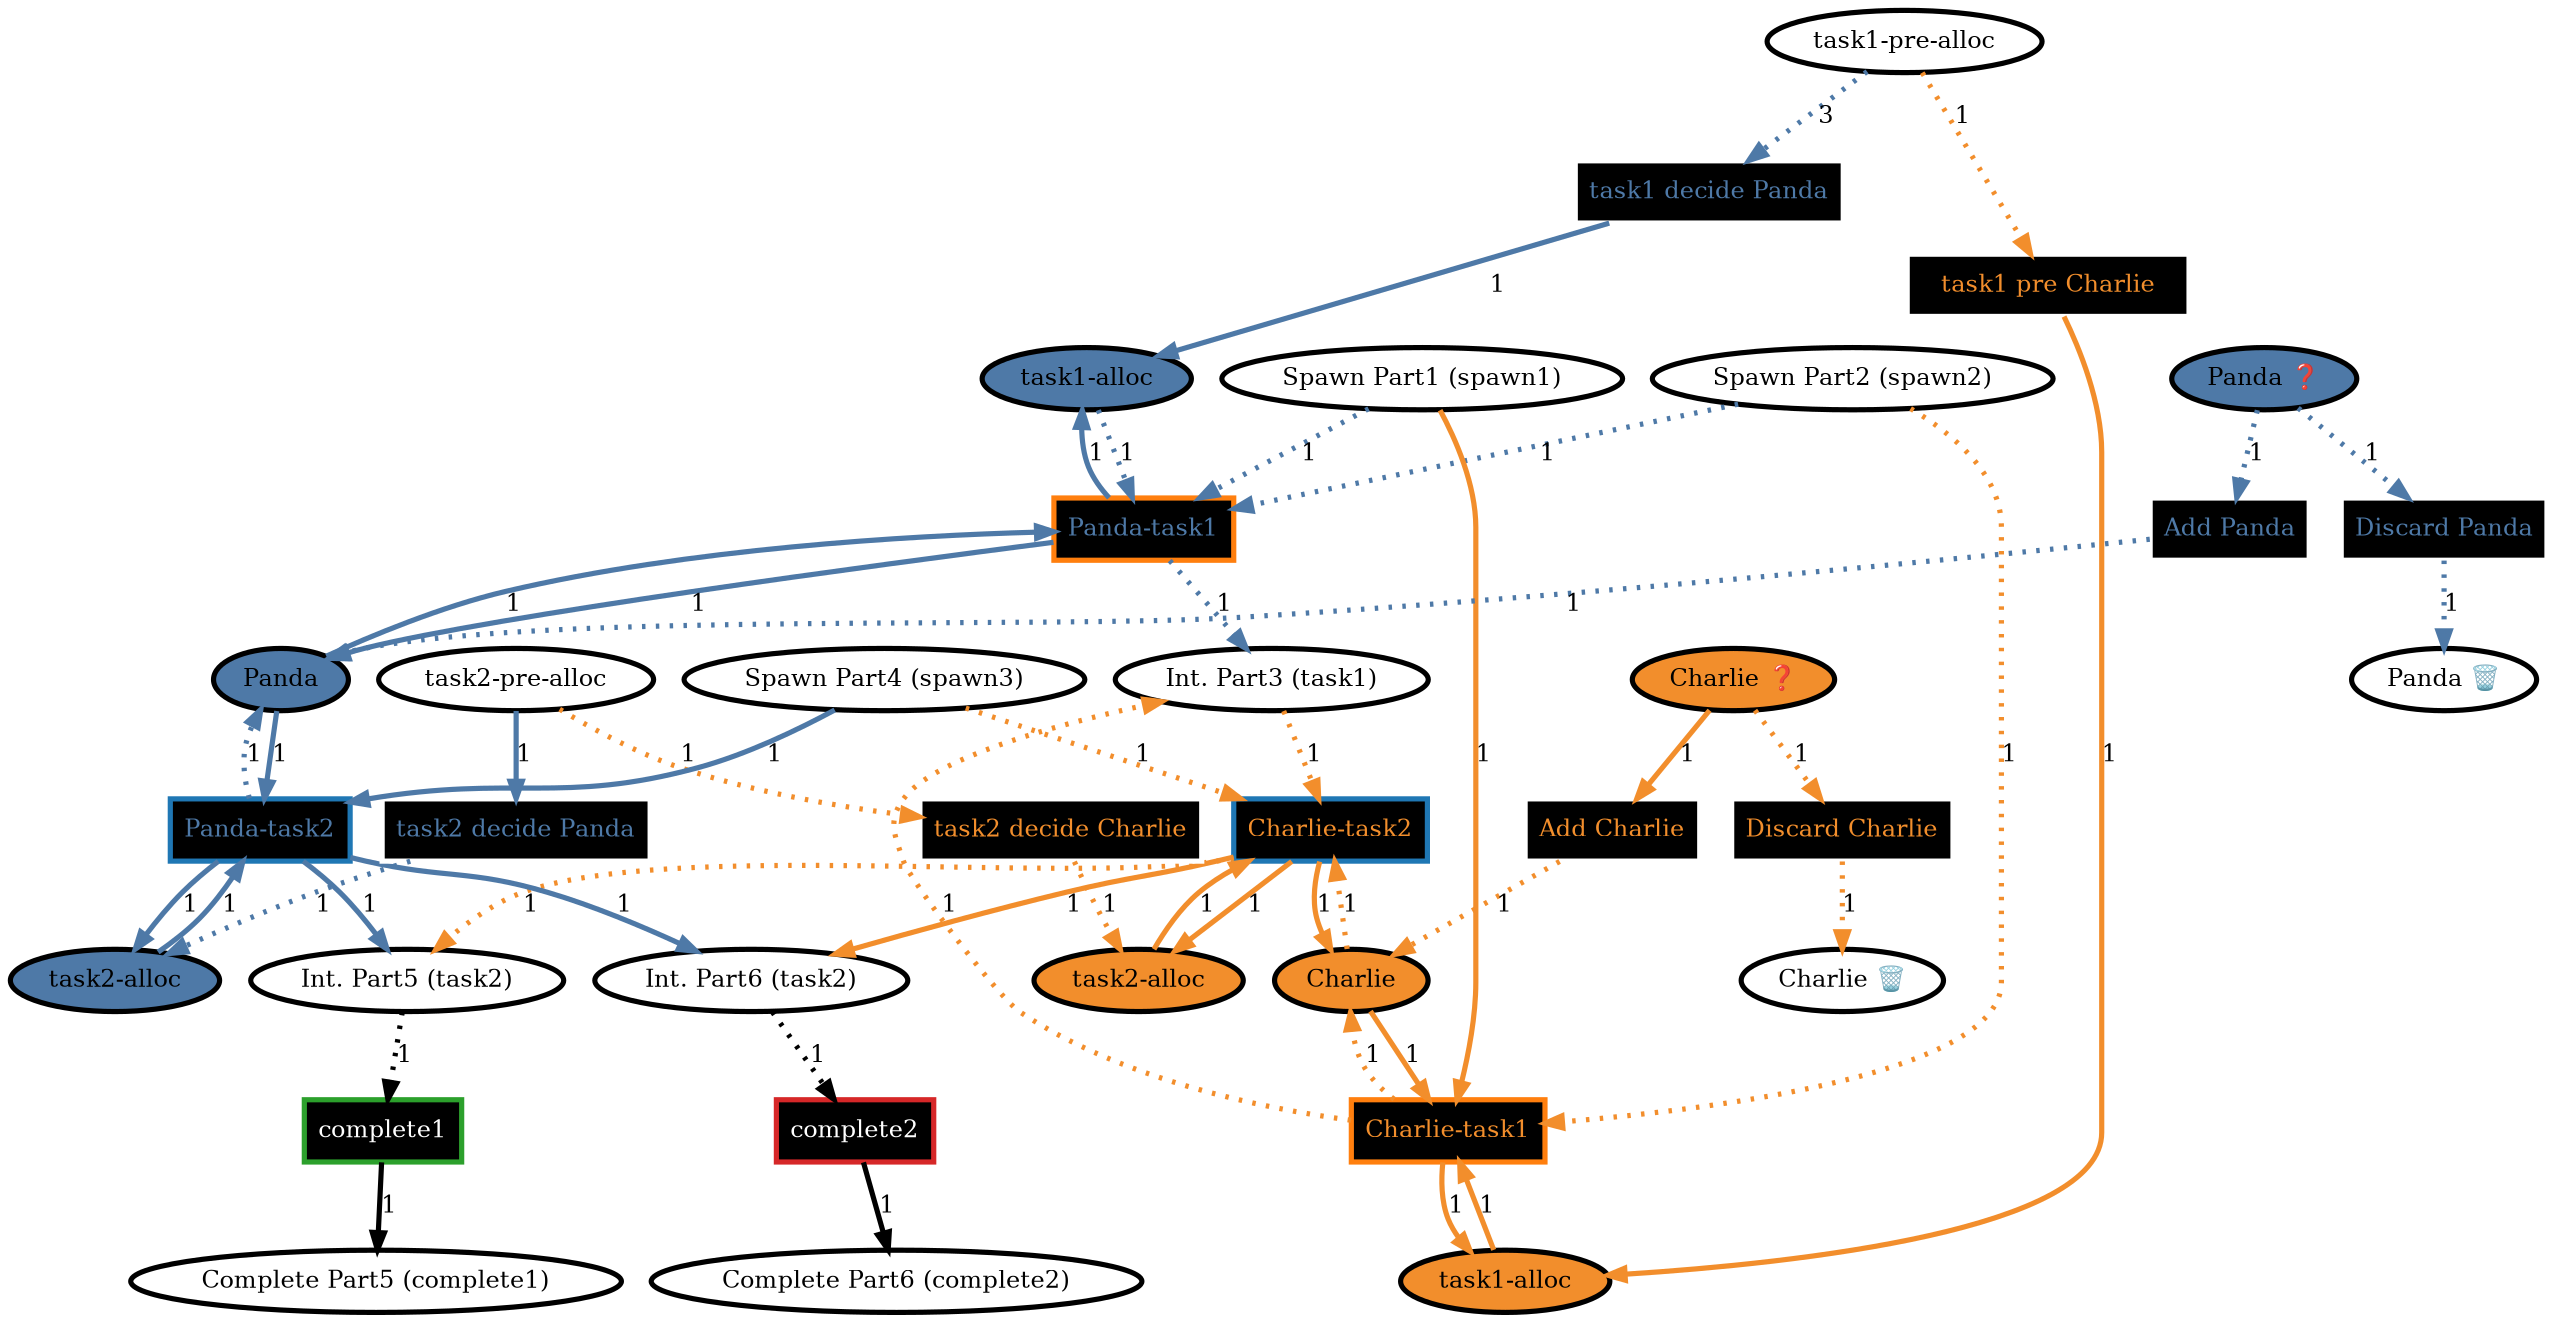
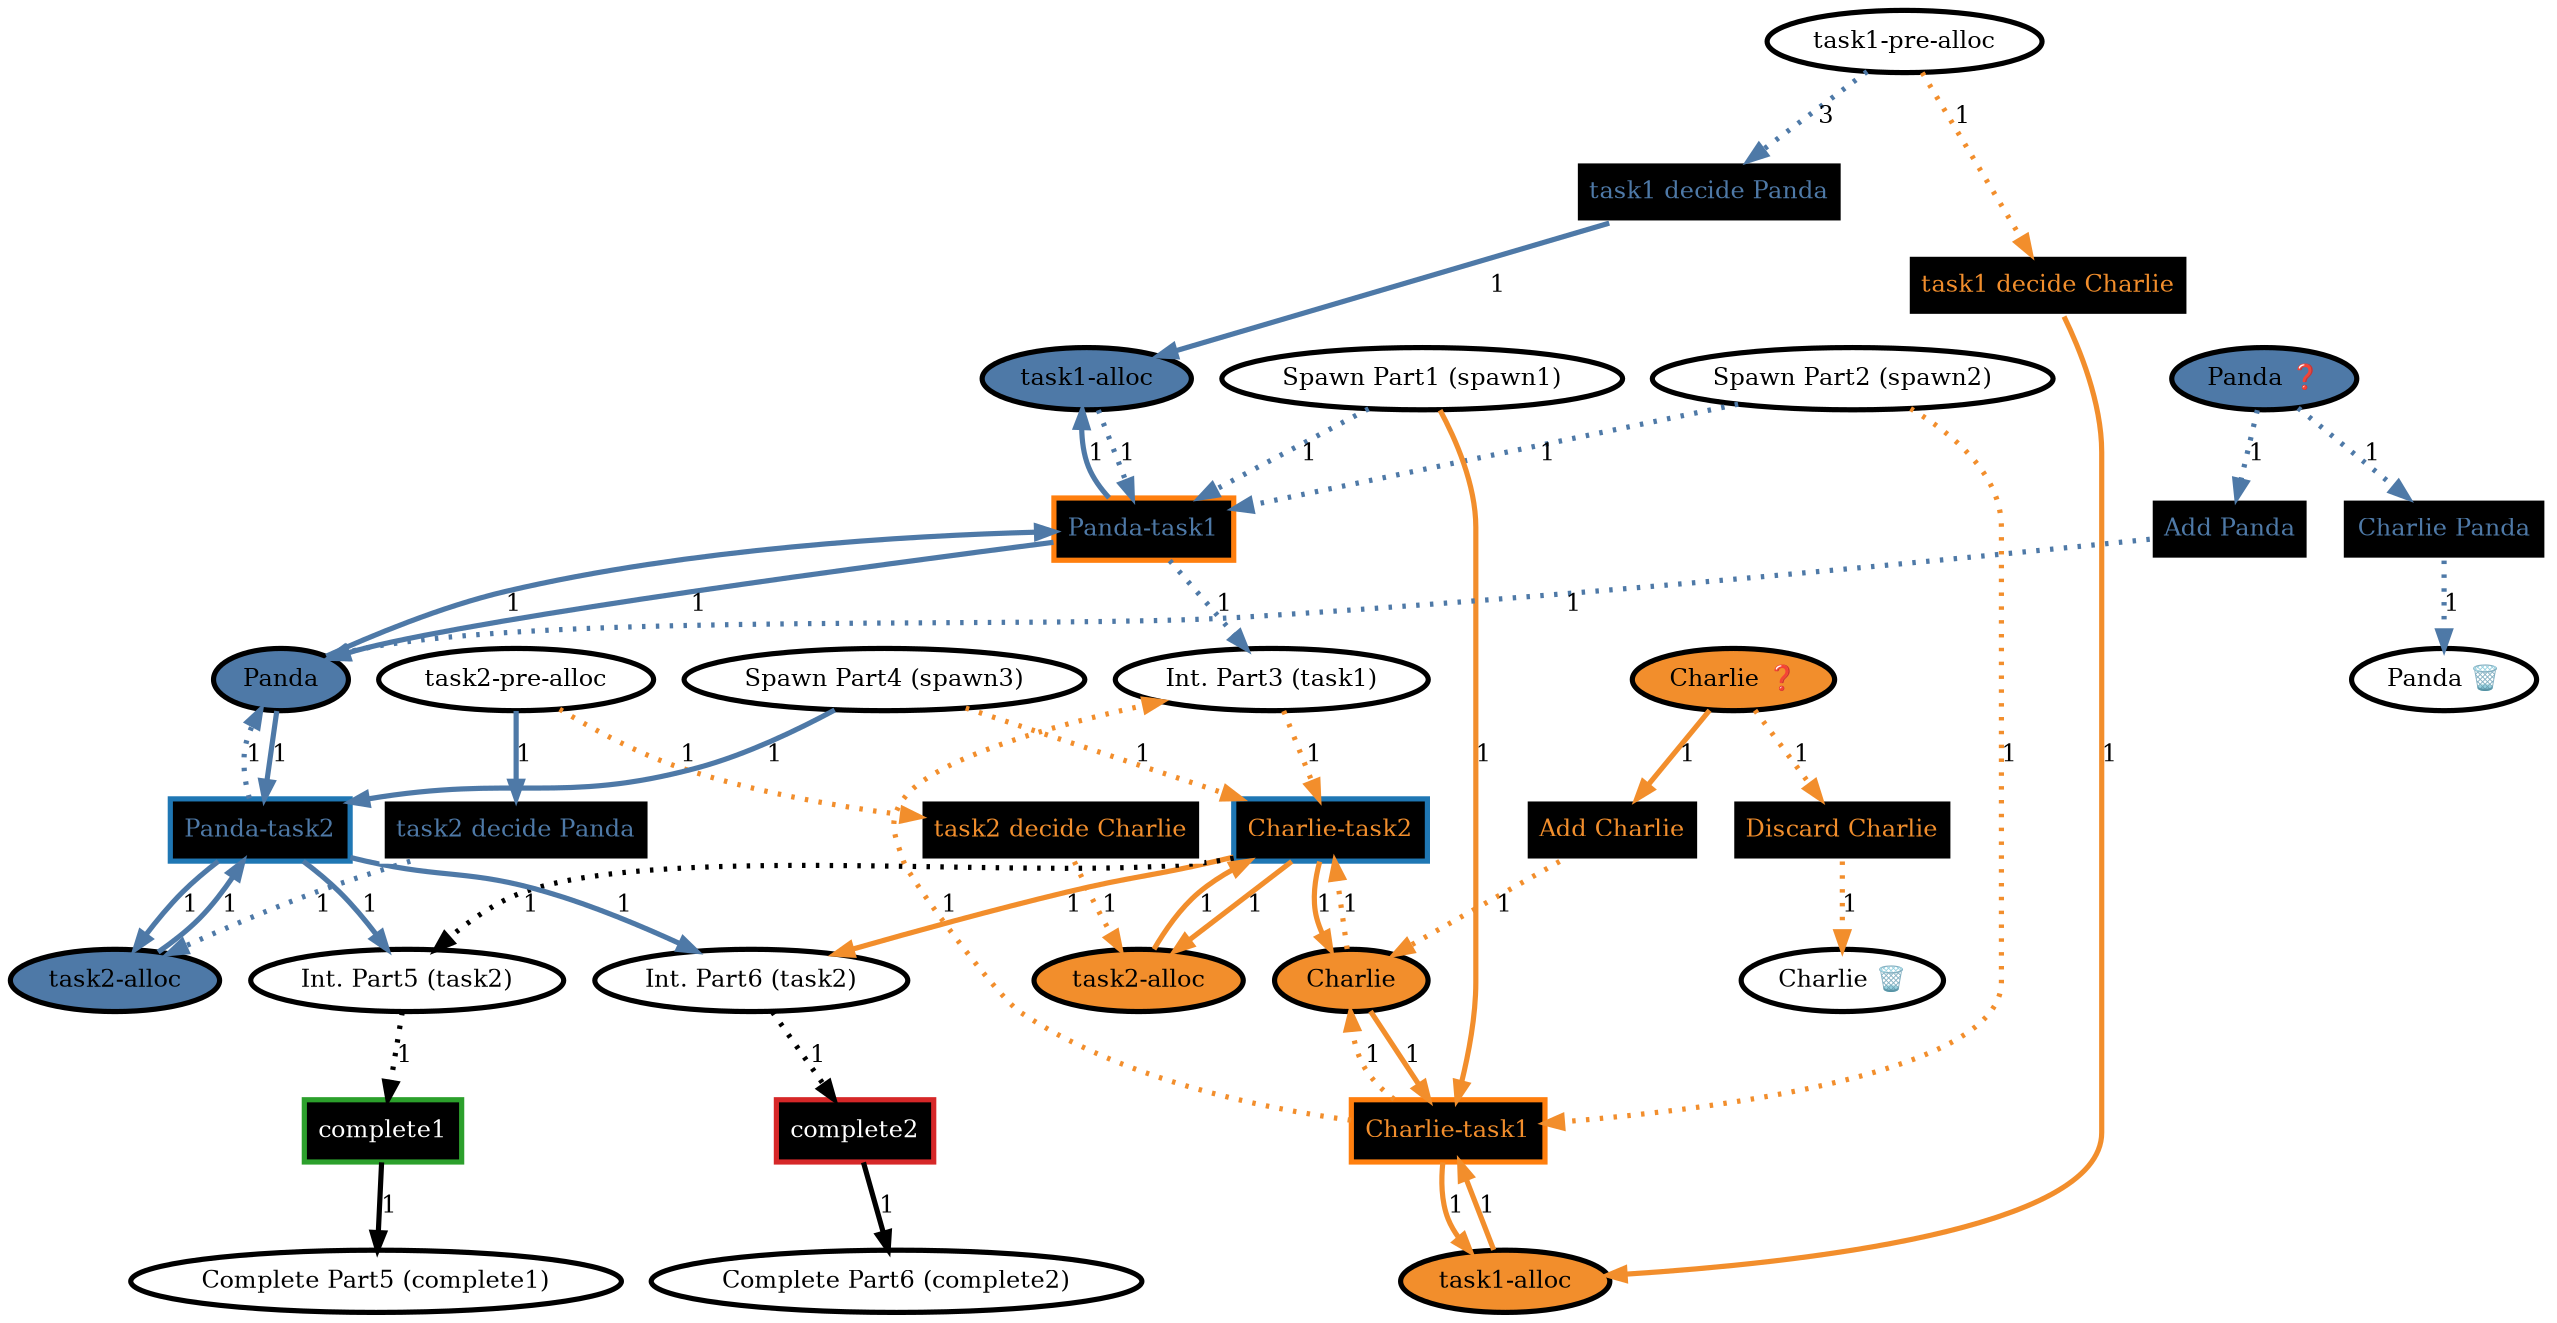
  digraph {
    node [fillcolor="#000000" penwidth=3 style=filled]
    edge [color="#F28E2C" penwidth=3 style=dotted]
    n1 [fillcolor="#4E79A7" label="task1-alloc"]
    n2 [color="#FF7F0E" fontcolor="#4E79A7" label="Panda-task1" shape=box]
    n3 [fillcolor="#FFFFFF" label="Int. Part3 (task1)"]
    n4 [fillcolor="#4E79A7" label=Panda]
    n5 [fillcolor="#FFFFFF" label="task1-pre-alloc"]
-   n6 [color="#FFFFFF" fontcolor="#F28E2C" label="task1 pre Charlie" shape=box]
+   n6 [color="#FFFFFF" fontcolor="#F28E2C" label="task1 decide Charlie" shape=box]
    n7 [color="#FFFFFF" fontcolor="#4E79A7" label="task1 decide Panda" shape=box]
    n8 [fillcolor="#F28E2C" label="task1-alloc"]
    n9 [fillcolor="#FFFFFF" label="Complete Part5 (complete1)"]
    n10 [fillcolor="#FFFFFF" label="Spawn Part2 (spawn2)"]
    n11 [color="#FF7F0E" fontcolor="#F28E2C" label="Charlie-task1" shape=box]
    n12 [fillcolor="#F28E2C" label=Charlie]
    n13 [fillcolor="#FFFFFF" label="Spawn Part1 (spawn1)"]
    n14 [color="#1F77B4" fontcolor="#F28E2C" label="Charlie-task2" shape=box]
    n15 [fillcolor="#F28E2C" label="task2-alloc"]
    n16 [fillcolor="#FFFFFF" label="Int. Part6 (task2)"]
    n17 [fillcolor="#FFFFFF" label="Int. Part5 (task2)"]
    n18 [color="#1F77B4" fontcolor="#4E79A7" label="Panda-task2" shape=box]
    n19 [fillcolor="#4E79A7" label="task2-alloc"]
    n20 [fillcolor="#FFFFFF" label="Panda 🗑️"]
    n21 [fillcolor="#F28E2C" label="Charlie ❓"]
    n22 [color="#FFFFFF" fontcolor="#F28E2C" label="Discard Charlie" shape=box]
    n23 [color="#FFFFFF" fontcolor="#F28E2C" label="Add Charlie" shape=box]
    n24 [fillcolor="#FFFFFF" label="Charlie 🗑️"]
    n25 [color="#D62728" fontcolor="#FFFFFF" label=complete2 shape=box]
    n26 [fillcolor="#FFFFFF" label="Complete Part6 (complete2)"]
    n27 [fillcolor="#4E79A7" label="Panda ❓"]
    n28 [color="#FFFFFF" fontcolor="#4E79A7" label="Add Panda" shape=box]
-   n29 [color="#FFFFFF" fontcolor="#4E79A7" label="Discard Panda" shape=box]
+   n29 [color="#FFFFFF" fontcolor="#4E79A7" label="Charlie Panda" shape=box]
    n30 [fillcolor="#FFFFFF" label="task2-pre-alloc"]
    n31 [color="#FFFFFF" fontcolor="#F28E2C" label="task2 decide Charlie" shape=box]
    n32 [color="#FFFFFF" fontcolor="#4E79A7" label="task2 decide Panda" shape=box]
    n33 [fillcolor="#FFFFFF" label="Spawn Part4 (spawn3)"]
    n34 [color="#2CA02C" fontcolor="#FFFFFF" label=complete1 shape=box]
    n1 -> n2 [color="#4E79A7" label=1]
    n2 -> n1 [color="#4E79A7" label=1 style=solid]
    n2 -> n3 [color="#4E79A7" label=1]
    n2 -> n4 [color="#4E79A7" label=1 style=solid]
    n3 -> n14 [label=1]
    n4 -> n2 [color="#4E79A7" label=1 style=solid]
    n4 -> n18 [color="#4E79A7" label=1 style=solid]
    n5 -> n6 [label=1]
    n5 -> n7 [color="#4E79A7" label=3]
    n6 -> n8 [label=1 style=solid]
    n7 -> n1 [color="#4E79A7" label=1 style=solid]
    n8 -> n11 [label=1 style=solid]
    n10 -> n2 [color="#4E79A7" label=1]
    n10 -> n11 [label=1]
    n11 -> n3 [label=1]
    n11 -> n8 [label=1 style=solid]
    n11 -> n12 [label=1]
    n12 -> n11 [label=1 style=solid]
    n12 -> n14 [label=1]
    n13 -> n2 [color="#4E79A7" label=1]
    n13 -> n11 [label=1 style=solid]
    n14 -> n12 [label=1 style=solid]
    n14 -> n15 [label=1 style=solid]
    n14 -> n16 [label=1 style=solid]
-   n14 -> n17 [label=1]
+   n14 -> n17 [color="#000000" label=1]
    n15 -> n14 [label=1 style=solid]
    n16 -> n25 [color="#000000" label=1]
    n17 -> n34 [color="#000000" label=1]
    n18 -> n4 [color="#4E79A7" label=1]
    n18 -> n16 [color="#4E79A7" label=1 style=solid]
    n18 -> n17 [color="#4E79A7" label=1 style=solid]
    n18 -> n19 [color="#4E79A7" label=1 style=solid]
    n19 -> n18 [color="#4E79A7" label=1 style=solid]
    n21 -> n22 [label=1]
    n21 -> n23 [label=1 style=solid]
    n22 -> n24 [label=1]
    n23 -> n12 [label=1]
    n25 -> n26 [color="#000000" label=1 style=solid]
    n27 -> n28 [color="#4E79A7" label=1]
    n27 -> n29 [color="#4E79A7" label=1]
    n28 -> n4 [color="#4E79A7" label=1]
    n29 -> n20 [color="#4E79A7" label=1]
    n30 -> n31 [label=1]
    n30 -> n32 [color="#4E79A7" label=1 style=solid]
    n31 -> n15 [label=1]
    n32 -> n19 [color="#4E79A7" label=1]
    n33 -> n14 [label=1]
    n33 -> n18 [color="#4E79A7" label=1 style=solid]
    n34 -> n9 [color="#000000" label=1 style=solid]
  }
